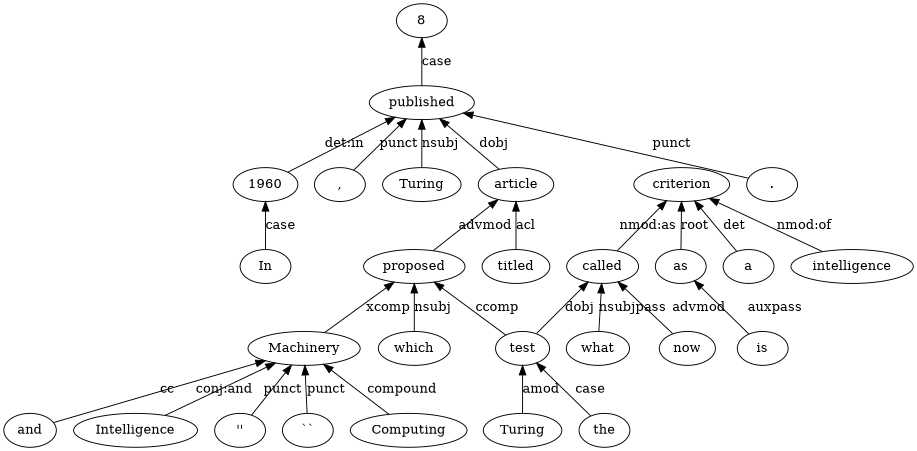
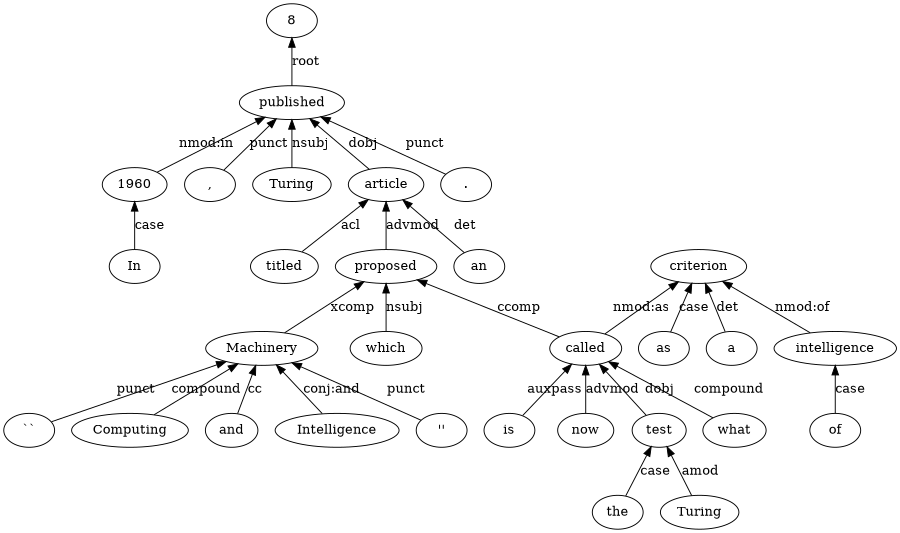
  digraph {
    fontsize=9.5
    rankdir=BT
    splines=false
    n1 [label=In]
    n2 [label=1960]
    n3 [label=published]
    n4 [label=8]
    n5 [label=","]
    n6 [label=Turing]
+   n7 [label=an]
    n8 [label=article]
    n9 [label=titled]
    n10 [label="``"]
    n11 [label=Machinery]
    n12 [label=proposed]
    n13 [label=Computing]
    n14 [label=and]
    n15 [label=Intelligence]
    n16 [label="''"]
    n17 [label=which]
    n18 [label=what]
    n19 [label=called]
    n20 [label=criterion]
    n21 [label=is]
    n22 [label=now]
    n23 [label=the]
    n24 [label=test]
    n25 [label=Turing]
    n26 [label=as]
    n27 [label=a]
+   n28 [label=of]
    n29 [label=intelligence]
    n30 [label="."]
    n1 -> n2 [label=case]
-   n2 -> n3 [label="det:in"]
-   n3 -> n4 [label=case]
+   n2 -> n3 [label="nmod:in"]
+   n3 -> n4 [label=root]
    n5 -> n3 [label=punct]
    n6 -> n3 [label=nsubj]
+   n7 -> n8 [label=det]
    n8 -> n3 [label=dobj]
    n9 -> n8 [label=acl]
    n10 -> n11 [label=punct]
    n11 -> n12 [label=xcomp]
    n12 -> n8 [label=advmod]
    n13 -> n11 [label=compound]
    n14 -> n11 [label=cc]
    n15 -> n11 [label="conj:and"]
    n16 -> n11 [label=punct]
    n17 -> n12 [label=nsubj]
-   n18 -> n19 [label=nsubjpass]
-   n24 -> n12 [label=ccomp]
+   n18 -> n19 [label=compound]
+   n19 -> n12 [label=ccomp]
    n19 -> n20 [label="nmod:as"]
-   n21 -> n26 [label=auxpass]
+   n21 -> n19 [label=auxpass]
    n22 -> n19 [label=advmod]
    n23 -> n24 [label=case]
    n24 -> n19 [label=dobj]
    n25 -> n24 [label=amod]
-   n26 -> n20 [label=root]
+   n26 -> n20 [label=case]
    n27 -> n20 [label=det]
+   n28 -> n29 [label=case]
    n29 -> n20 [label="nmod:of"]
    n30 -> n3 [label=punct]
  }
